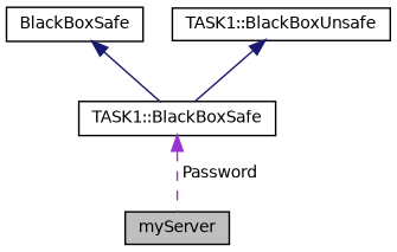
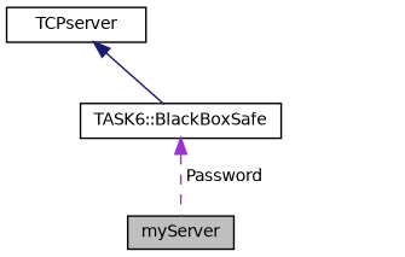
  digraph {
    node [color=black fillcolor=white fontname=Helvetica fontsize=10 shape=record style=filled]
    edge [color=midnightblue dir=back fontname=Helvetica fontsize=10 labelfontname=Helvetica labelfontsize=10 style=solid]
    n1 [fillcolor=grey75 fontcolor=black height=0.2 label=myServer width=0.4]
-   n2 [height=0.2 label=BlackBoxSafe width=0.4]
-   n3 [height=0.2 label="TASK1::BlackBoxSafe" width=0.4]
-   n4 [height=0.2 label="TASK1::BlackBoxUnsafe" width=0.4]
+   n2 [height=0.2 label=TCPserver width=0.4]
+   n3 [height=0.2 label="TASK6::BlackBoxSafe" width=0.4]
    n2 -> n3
    n3 -> n1 [color=darkorchid3 label=" Password" style=dashed]
-   n4 -> n3
  }
